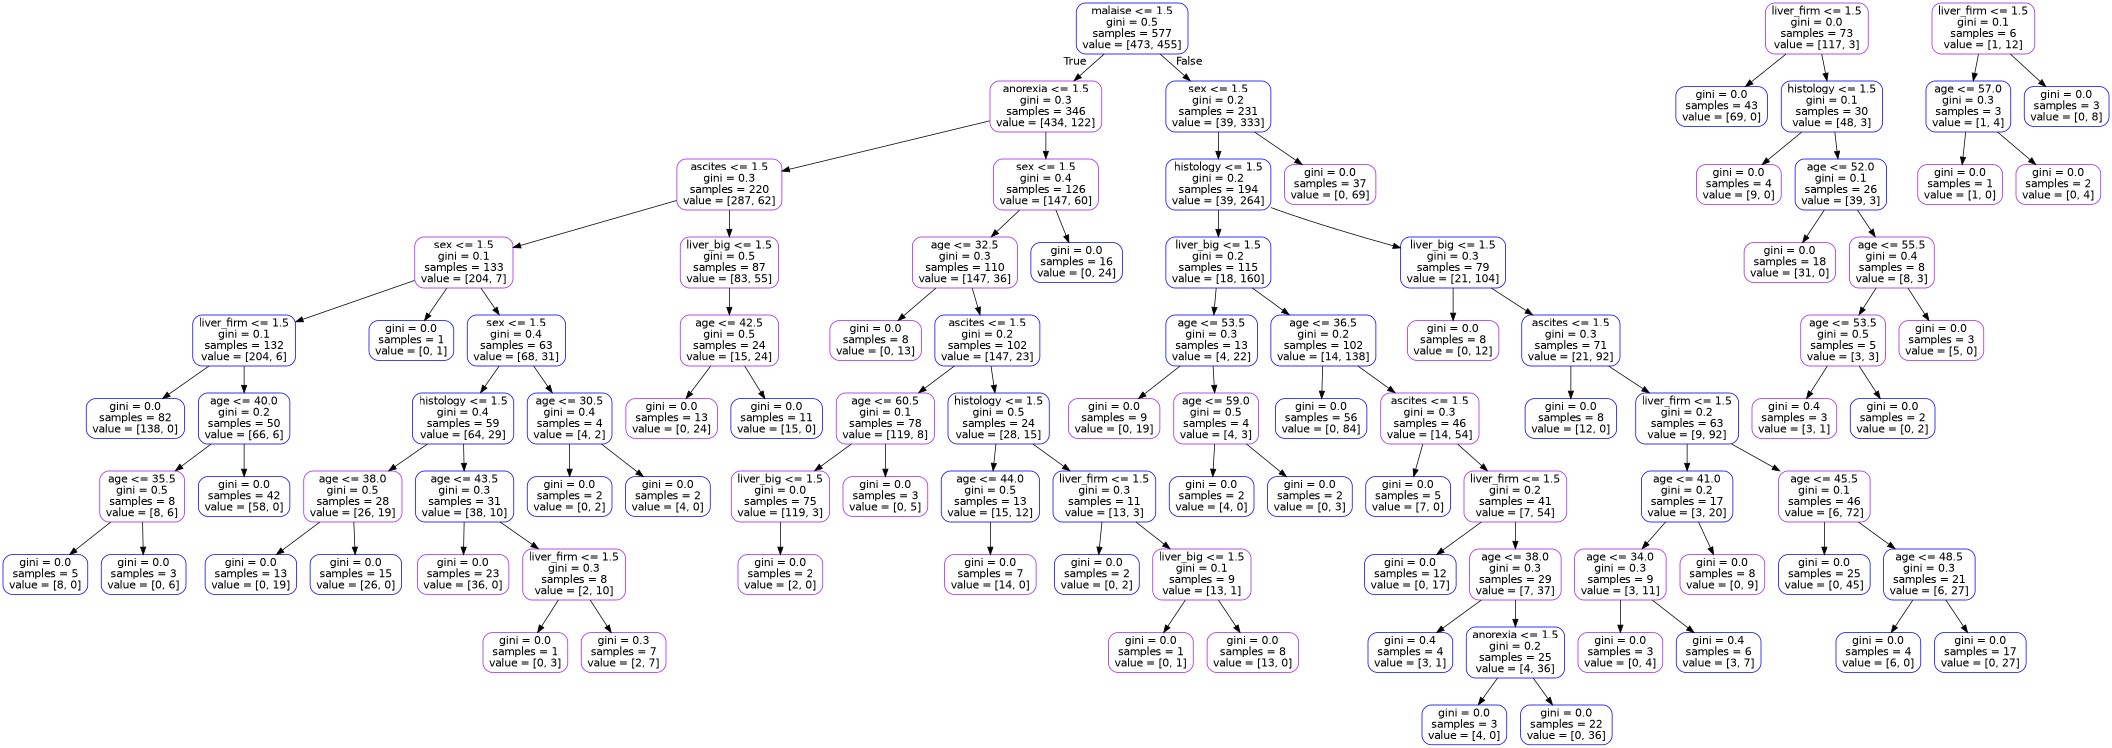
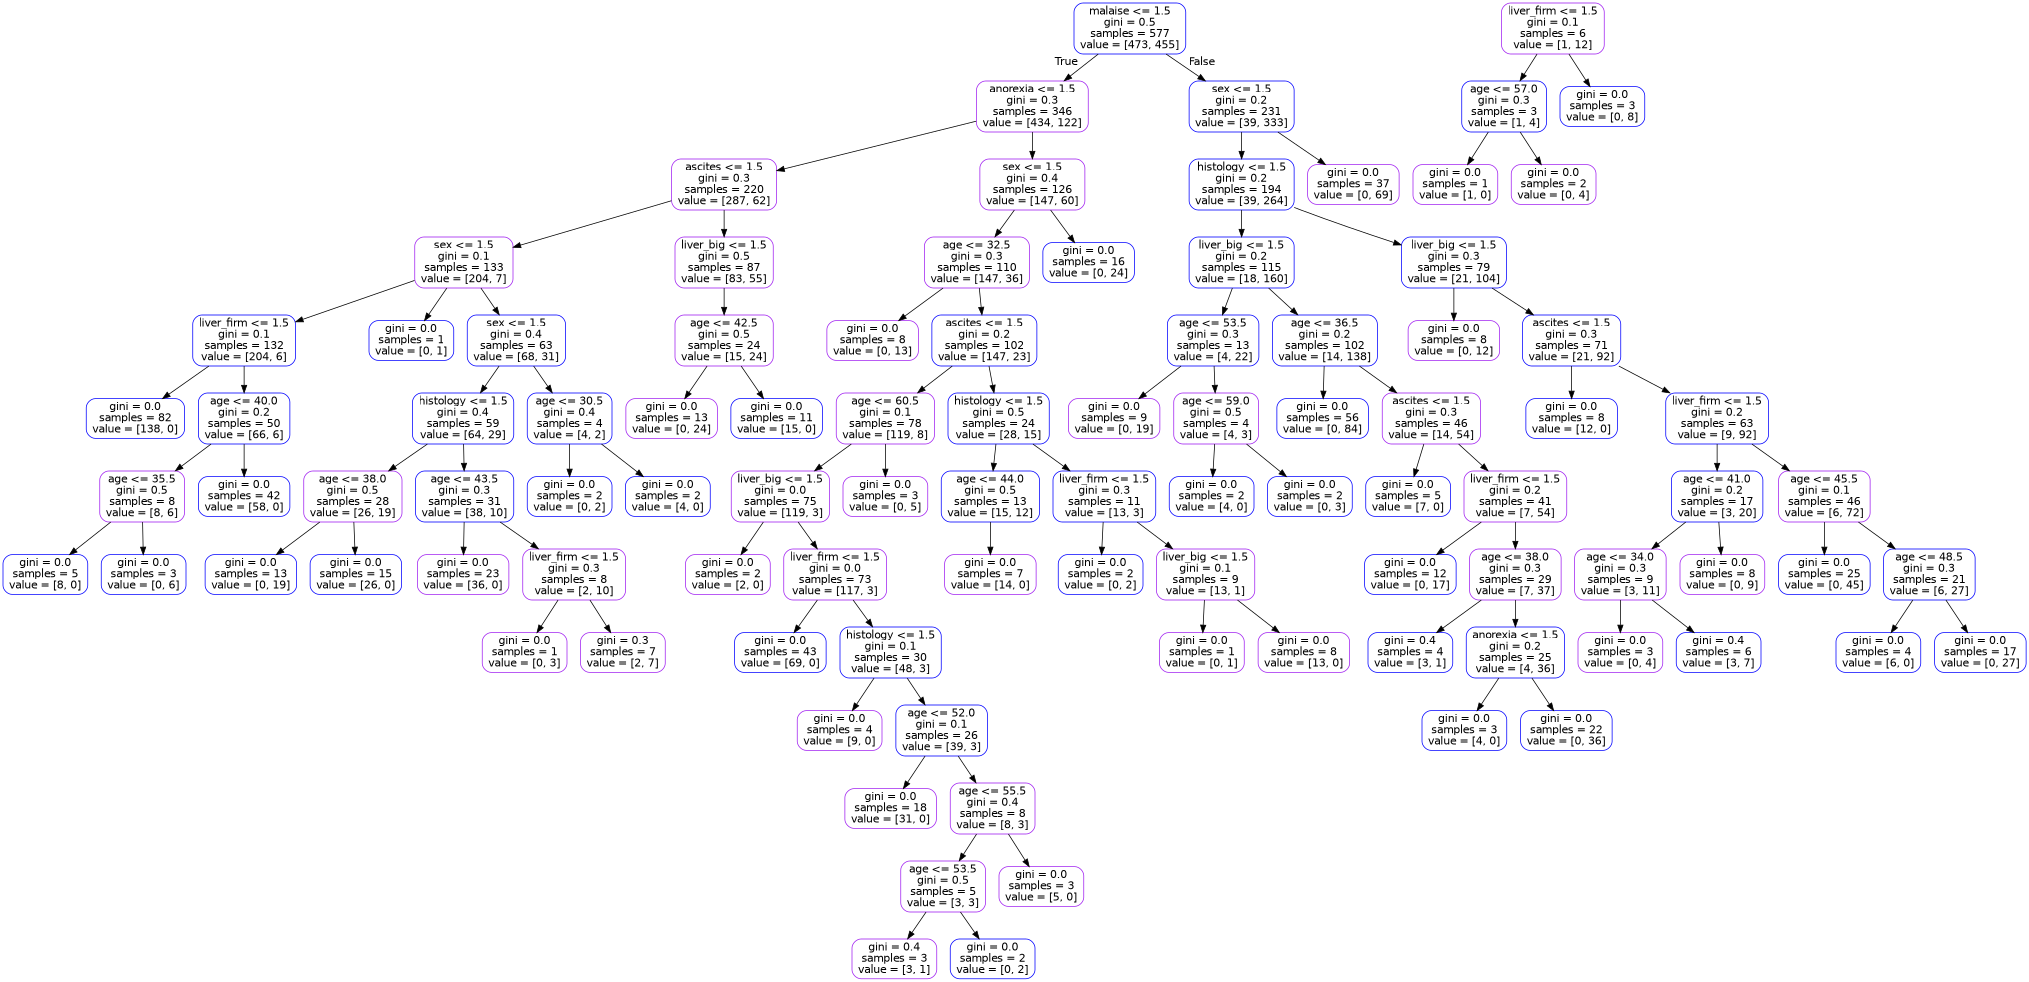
  digraph {
    node [color=blue fontname=helvetica shape=box style=rounded]
    edge [fontname=helvetica]
    n1 [label="malaise <= 1.5\ngini = 0.5\nsamples = 577\nvalue = [473, 455]"]
    n2 [color=purple label="anorexia <= 1.5\ngini = 0.3\nsamples = 346\nvalue = [434, 122]"]
    n3 [label="sex <= 1.5\ngini = 0.2\nsamples = 231\nvalue = [39, 333]"]
    n4 [color=purple label="ascites <= 1.5\ngini = 0.3\nsamples = 220\nvalue = [287, 62]"]
    n5 [color=purple label="sex <= 1.5\ngini = 0.4\nsamples = 126\nvalue = [147, 60]"]
    n6 [label="histology <= 1.5\ngini = 0.2\nsamples = 194\nvalue = [39, 264]"]
    n7 [color=purple label="gini = 0.0\nsamples = 37\nvalue = [0, 69]"]
    n8 [color=purple label="sex <= 1.5\ngini = 0.1\nsamples = 133\nvalue = [204, 7]"]
    n9 [color=purple label="liver_big <= 1.5\ngini = 0.5\nsamples = 87\nvalue = [83, 55]"]
    n10 [color=purple label="age <= 32.5\ngini = 0.3\nsamples = 110\nvalue = [147, 36]"]
    n11 [label="gini = 0.0\nsamples = 16\nvalue = [0, 24]"]
    n12 [label="liver_firm <= 1.5\ngini = 0.1\nsamples = 132\nvalue = [204, 6]"]
    n13 [label="gini = 0.0\nsamples = 1\nvalue = [0, 1]"]
    n14 [label="sex <= 1.5\ngini = 0.4\nsamples = 63\nvalue = [68, 31]"]
    n15 [color=purple label="age <= 42.5\ngini = 0.5\nsamples = 24\nvalue = [15, 24]"]
    n16 [label="gini = 0.0\nsamples = 82\nvalue = [138, 0]"]
    n17 [label="age <= 40.0\ngini = 0.2\nsamples = 50\nvalue = [66, 6]"]
    n18 [color=purple label="age <= 35.5\ngini = 0.5\nsamples = 8\nvalue = [8, 6]"]
    n19 [label="gini = 0.0\nsamples = 42\nvalue = [58, 0]"]
    n20 [label="gini = 0.0\nsamples = 5\nvalue = [8, 0]"]
    n21 [label="gini = 0.0\nsamples = 3\nvalue = [0, 6]"]
    n22 [color=purple label="gini = 0.0\nsamples = 13\nvalue = [0, 24]"]
    n23 [label="gini = 0.0\nsamples = 11\nvalue = [15, 0]"]
    n24 [label="histology <= 1.5\ngini = 0.4\nsamples = 59\nvalue = [64, 29]"]
    n25 [label="age <= 30.5\ngini = 0.4\nsamples = 4\nvalue = [4, 2]"]
    n26 [color=purple label="age <= 38.0\ngini = 0.5\nsamples = 28\nvalue = [26, 19]"]
    n27 [label="age <= 43.5\ngini = 0.3\nsamples = 31\nvalue = [38, 10]"]
    n28 [label="gini = 0.0\nsamples = 2\nvalue = [0, 2]"]
    n29 [label="gini = 0.0\nsamples = 2\nvalue = [4, 0]"]
    n30 [label="gini = 0.0\nsamples = 13\nvalue = [0, 19]"]
    n31 [label="gini = 0.0\nsamples = 15\nvalue = [26, 0]"]
    n32 [color=purple label="gini = 0.0\nsamples = 23\nvalue = [36, 0]"]
    n33 [color=purple label="liver_firm <= 1.5\ngini = 0.3\nsamples = 8\nvalue = [2, 10]"]
    n34 [color=purple label="gini = 0.0\nsamples = 1\nvalue = [0, 3]"]
    n35 [color=purple label="gini = 0.3\nsamples = 7\nvalue = [2, 7]"]
    n36 [color=purple label="gini = 0.0\nsamples = 8\nvalue = [0, 13]"]
    n37 [label="ascites <= 1.5\ngini = 0.2\nsamples = 102\nvalue = [147, 23]"]
    n38 [color=purple label="age <= 60.5\ngini = 0.1\nsamples = 78\nvalue = [119, 8]"]
    n39 [label="histology <= 1.5\ngini = 0.5\nsamples = 24\nvalue = [28, 15]"]
    n40 [color=purple label="liver_big <= 1.5\ngini = 0.0\nsamples = 75\nvalue = [119, 3]"]
    n41 [color=purple label="gini = 0.0\nsamples = 3\nvalue = [0, 5]"]
    n42 [label="age <= 44.0\ngini = 0.5\nsamples = 13\nvalue = [15, 12]"]
    n43 [label="liver_firm <= 1.5\ngini = 0.3\nsamples = 11\nvalue = [13, 3]"]
    n44 [color=purple label="gini = 0.0\nsamples = 2\nvalue = [2, 0]"]
    n45 [color=purple label="liver_firm <= 1.5\ngini = 0.0\nsamples = 73\nvalue = [117, 3]"]
    n46 [label="gini = 0.0\nsamples = 43\nvalue = [69, 0]"]
    n47 [label="histology <= 1.5\ngini = 0.1\nsamples = 30\nvalue = [48, 3]"]
    n48 [color=purple label="gini = 0.0\nsamples = 4\nvalue = [9, 0]"]
    n49 [label="age <= 52.0\ngini = 0.1\nsamples = 26\nvalue = [39, 3]"]
    n50 [color=purple label="gini = 0.0\nsamples = 18\nvalue = [31, 0]"]
    n51 [color=purple label="age <= 55.5\ngini = 0.4\nsamples = 8\nvalue = [8, 3]"]
    n52 [color=purple label="age <= 53.5\ngini = 0.5\nsamples = 5\nvalue = [3, 3]"]
    n53 [color=purple label="gini = 0.0\nsamples = 3\nvalue = [5, 0]"]
    n54 [color=purple label="gini = 0.4\nsamples = 3\nvalue = [3, 1]"]
    n55 [label="gini = 0.0\nsamples = 2\nvalue = [0, 2]"]
    n56 [color=purple label="gini = 0.0\nsamples = 7\nvalue = [14, 0]"]
    n57 [label="gini = 0.0\nsamples = 2\nvalue = [0, 2]"]
    n58 [color=purple label="liver_big <= 1.5\ngini = 0.1\nsamples = 9\nvalue = [13, 1]"]
    n59 [color=purple label="liver_firm <= 1.5\ngini = 0.1\nsamples = 6\nvalue = [1, 12]"]
    n60 [label="age <= 57.0\ngini = 0.3\nsamples = 3\nvalue = [1, 4]"]
    n61 [label="gini = 0.0\nsamples = 3\nvalue = [0, 8]"]
    n62 [color=purple label="gini = 0.0\nsamples = 1\nvalue = [1, 0]"]
    n63 [color=purple label="gini = 0.0\nsamples = 2\nvalue = [0, 4]"]
    n64 [color=purple label="gini = 0.0\nsamples = 1\nvalue = [0, 1]"]
    n65 [color=purple label="gini = 0.0\nsamples = 8\nvalue = [13, 0]"]
    n66 [label="liver_big <= 1.5\ngini = 0.2\nsamples = 115\nvalue = [18, 160]"]
    n67 [label="liver_big <= 1.5\ngini = 0.3\nsamples = 79\nvalue = [21, 104]"]
    n68 [label="age <= 53.5\ngini = 0.3\nsamples = 13\nvalue = [4, 22]"]
    n69 [label="age <= 36.5\ngini = 0.2\nsamples = 102\nvalue = [14, 138]"]
    n70 [color=purple label="gini = 0.0\nsamples = 8\nvalue = [0, 12]"]
    n71 [label="ascites <= 1.5\ngini = 0.3\nsamples = 71\nvalue = [21, 92]"]
    n72 [color=purple label="gini = 0.0\nsamples = 9\nvalue = [0, 19]"]
    n73 [color=purple label="age <= 59.0\ngini = 0.5\nsamples = 4\nvalue = [4, 3]"]
    n74 [label="gini = 0.0\nsamples = 56\nvalue = [0, 84]"]
    n75 [color=purple label="ascites <= 1.5\ngini = 0.3\nsamples = 46\nvalue = [14, 54]"]
    n76 [label="gini = 0.0\nsamples = 2\nvalue = [4, 0]"]
    n77 [label="gini = 0.0\nsamples = 2\nvalue = [0, 3]"]
    n78 [label="gini = 0.0\nsamples = 5\nvalue = [7, 0]"]
    n79 [color=purple label="liver_firm <= 1.5\ngini = 0.2\nsamples = 41\nvalue = [7, 54]"]
    n80 [label="gini = 0.0\nsamples = 12\nvalue = [0, 17]"]
    n81 [color=purple label="age <= 38.0\ngini = 0.3\nsamples = 29\nvalue = [7, 37]"]
    n82 [label="gini = 0.4\nsamples = 4\nvalue = [3, 1]"]
    n83 [label="anorexia <= 1.5\ngini = 0.2\nsamples = 25\nvalue = [4, 36]"]
    n84 [label="gini = 0.0\nsamples = 3\nvalue = [4, 0]"]
    n85 [label="gini = 0.0\nsamples = 22\nvalue = [0, 36]"]
    n86 [label="gini = 0.0\nsamples = 8\nvalue = [12, 0]"]
    n87 [label="liver_firm <= 1.5\ngini = 0.2\nsamples = 63\nvalue = [9, 92]"]
    n88 [label="age <= 41.0\ngini = 0.2\nsamples = 17\nvalue = [3, 20]"]
    n89 [color=purple label="age <= 45.5\ngini = 0.1\nsamples = 46\nvalue = [6, 72]"]
    n90 [color=purple label="age <= 34.0\ngini = 0.3\nsamples = 9\nvalue = [3, 11]"]
    n91 [color=purple label="gini = 0.0\nsamples = 8\nvalue = [0, 9]"]
    n92 [label="gini = 0.0\nsamples = 25\nvalue = [0, 45]"]
    n93 [label="age <= 48.5\ngini = 0.3\nsamples = 21\nvalue = [6, 27]"]
    n94 [color=purple label="gini = 0.0\nsamples = 3\nvalue = [0, 4]"]
    n95 [label="gini = 0.4\nsamples = 6\nvalue = [3, 7]"]
    n96 [label="gini = 0.0\nsamples = 4\nvalue = [6, 0]"]
    n97 [label="gini = 0.0\nsamples = 17\nvalue = [0, 27]"]
    n1 -> n2 [headlabel=True labelangle=45 labeldistance=2.5]
    n1 -> n3 [headlabel=False labelangle=-45 labeldistance=2.5]
    n2 -> n4
    n2 -> n5
    n3 -> n6
    n3 -> n7
    n4 -> n8
    n4 -> n9
    n5 -> n10
    n5 -> n11
    n6 -> n66
    n6 -> n67
    n8 -> n12
    n8 -> n13
    n8 -> n14
    n9 -> n15
    n10 -> n36
    n10 -> n37
    n12 -> n16
    n12 -> n17
    n14 -> n24
    n14 -> n25
    n15 -> n22
    n15 -> n23
    n17 -> n18
    n17 -> n19
    n18 -> n20
    n18 -> n21
    n24 -> n26
    n24 -> n27
    n25 -> n28
    n25 -> n29
    n26 -> n30
    n26 -> n31
    n27 -> n32
    n27 -> n33
    n33 -> n34
    n33 -> n35
    n37 -> n38
    n37 -> n39
    n38 -> n40
    n38 -> n41
    n39 -> n42
    n39 -> n43
    n40 -> n44
+   n40 -> n45
    n42 -> n56
    n43 -> n57
    n43 -> n58
    n45 -> n46
    n45 -> n47
    n47 -> n48
    n47 -> n49
    n49 -> n50
    n49 -> n51
    n51 -> n52
    n51 -> n53
    n52 -> n54
    n52 -> n55
    n58 -> n64
    n58 -> n65
    n59 -> n60
    n59 -> n61
    n60 -> n62
    n60 -> n63
    n66 -> n68
    n66 -> n69
    n67 -> n70
    n67 -> n71
    n68 -> n72
    n68 -> n73
    n69 -> n74
    n69 -> n75
    n71 -> n86
    n71 -> n87
    n73 -> n76
    n73 -> n77
    n75 -> n78
    n75 -> n79
    n79 -> n80
    n79 -> n81
    n81 -> n82
    n81 -> n83
    n83 -> n84
    n83 -> n85
    n87 -> n88
    n87 -> n89
    n88 -> n90
    n88 -> n91
    n89 -> n92
    n89 -> n93
    n90 -> n94
    n90 -> n95
    n93 -> n96
    n93 -> n97
  }
